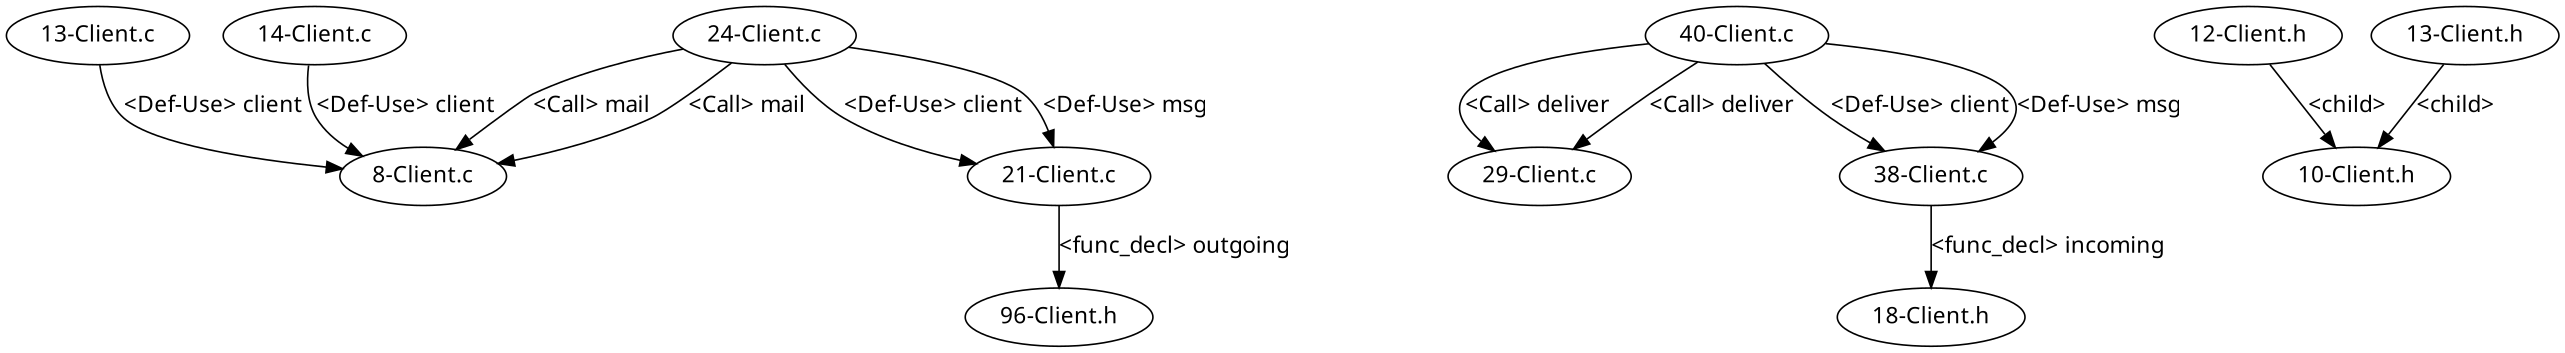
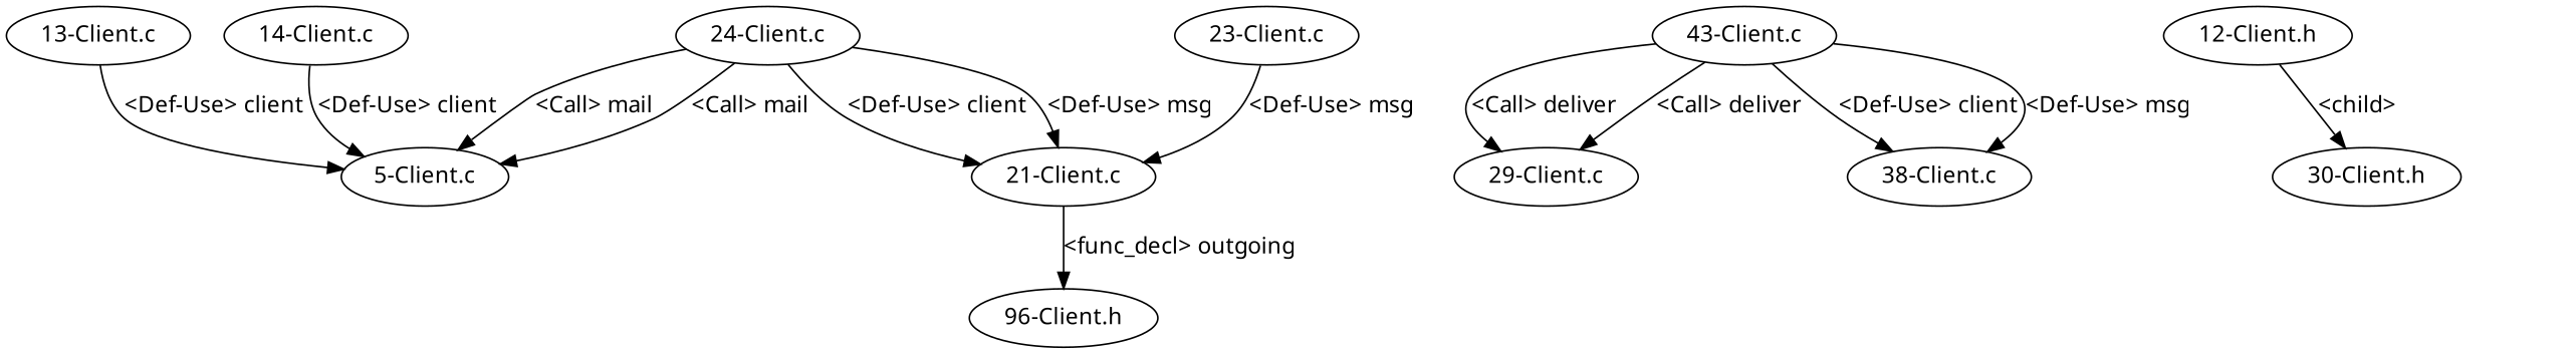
  digraph {
    fontname="Noto Sans"
    node [fontname="Noto Sans"]
    edge [fontname="Noto Sans"]
-   n1 [label="8-Client.c"]
+   n1 [label="5-Client.c"]
    n2 [label="13-Client.c"]
    n3 [label="14-Client.c"]
    n4 [label="21-Client.c"]
    n5 [label="96-Client.h"]
+   n6 [label="23-Client.c"]
    n7 [label="24-Client.c"]
    n8 [label="29-Client.c"]
    n9 [label="38-Client.c"]
-   n10 [label="18-Client.h"]
-   n11 [label="40-Client.c"]
-   n12 [label="10-Client.h"]
+   n11 [label="43-Client.c"]
+   n12 [label="30-Client.h"]
    n13 [label="12-Client.h"]
-   n14 [label="13-Client.h"]
    n2 -> n1 [label="<Def-Use> client"]
    n3 -> n1 [label="<Def-Use> client"]
    n4 -> n5 [label="<func_decl> outgoing"]
+   n6 -> n4 [label="<Def-Use> msg"]
    n7 -> n1 [label="<Call> mail"]
    n7 -> n1 [label="<Call> mail"]
    n7 -> n4 [label="<Def-Use> client"]
    n7 -> n4 [label="<Def-Use> msg"]
-   n9 -> n10 [label="<func_decl> incoming"]
    n11 -> n8 [label="<Call> deliver"]
    n11 -> n8 [label="<Call> deliver"]
    n11 -> n9 [label="<Def-Use> client"]
    n11 -> n9 [label="<Def-Use> msg"]
    n13 -> n12 [label="<child>"]
-   n14 -> n12 [label="<child>"]
  }
